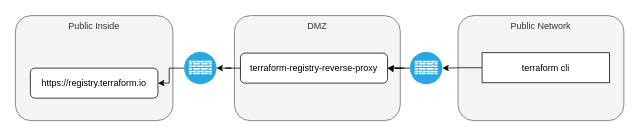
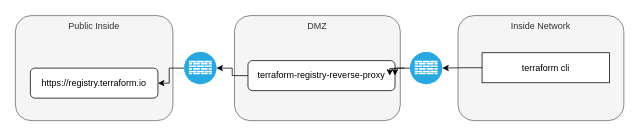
  <mxCell id="0" />
  <mxCell id="1" parent="0" />
- <mxCell id="2" value="Public Network" style="rounded=1;whiteSpace=wrap;html=1;fillColor=#f5f5f5;strokeColor=#666666;fontColor=#333333;verticalAlign=top;" parent="1" vertex="1"><mxGeometry x="610" y="20" width="221" height="140" as="geometry" /></mxCell>
+ <mxCell id="2" value="Inside Network" style="rounded=1;whiteSpace=wrap;html=1;fillColor=#f5f5f5;strokeColor=#666666;fontColor=#333333;verticalAlign=top;" parent="1" vertex="1"><mxGeometry x="610" y="20" width="221" height="140" as="geometry" /></mxCell>
  <mxCell id="3" value="DMZ" style="rounded=1;whiteSpace=wrap;html=1;fillColor=#f5f5f5;strokeColor=#666666;fontColor=#333333;verticalAlign=top;" parent="1" vertex="1"><mxGeometry x="312" y="20" width="221" height="140" as="geometry" /></mxCell>
  <mxCell id="4" value="Public Inside" style="rounded=1;whiteSpace=wrap;html=1;fillColor=#f5f5f5;strokeColor=#666666;fontColor=#333333;verticalAlign=top;" parent="1" vertex="1"><mxGeometry x="20" y="20" width="210" height="140" as="geometry" /></mxCell>
  <mxCell id="5" value="" style="edgeStyle=orthogonalEdgeStyle;rounded=0;orthogonalLoop=1;jettySize=auto;html=1;" parent="1" source="6" target="11" edge="1"><mxGeometry relative="1" as="geometry" /></mxCell>
- <mxCell id="6" value="terraform-registry-reverse-proxy" style="rounded=1;whiteSpace=wrap;html=1;fontSize=12;glass=0;strokeWidth=1;shadow=0;" parent="1" vertex="1"><mxGeometry x="320" y="70" width="196" height="40" as="geometry" /></mxCell>
+ <mxCell id="6" value="terraform-registry-reverse-proxy" style="rounded=1;whiteSpace=wrap;html=1;fontSize=12;glass=0;strokeWidth=1;shadow=0;" parent="1" vertex="1"><mxGeometry x="330" y="80" width="196" height="40" as="geometry" /></mxCell>
  <mxCell id="7" value="https://registry.terraform.io" style="rounded=1;whiteSpace=wrap;html=1;fontSize=12;glass=0;strokeWidth=1;shadow=0;" parent="1" vertex="1"><mxGeometry x="40" y="90" width="170" height="40" as="geometry" /></mxCell>
  <mxCell id="8" style="edgeStyle=orthogonalEdgeStyle;rounded=0;orthogonalLoop=1;jettySize=auto;html=1;entryX=1;entryY=0.5;entryDx=0;entryDy=0;entryPerimeter=0;" parent="1" source="9" target="14" edge="1"><mxGeometry relative="1" as="geometry" /></mxCell>
  <mxCell id="9" value="terraform cli" style="whiteSpace=wrap;html=1;fontSize=12;glass=0;strokeWidth=1;shadow=0;rounded=0;" parent="1" vertex="1"><mxGeometry x="642" y="69.5" width="170" height="40" as="geometry" /></mxCell>
  <mxCell id="10" value="" style="edgeStyle=orthogonalEdgeStyle;rounded=0;orthogonalLoop=1;jettySize=auto;html=1;" parent="1" source="11" target="7" edge="1"><mxGeometry relative="1" as="geometry" /></mxCell>
  <mxCell id="11" value="" style="fillColor=#28A8E0;verticalLabelPosition=bottom;sketch=0;html=1;strokeColor=#ffffff;verticalAlign=top;align=center;points=[[0.145,0.145,0],[0.5,0,0],[0.855,0.145,0],[1,0.5,0],[0.855,0.855,0],[0.5,1,0],[0.145,0.855,0],[0,0.5,0]];pointerEvents=1;shape=mxgraph.cisco_safe.compositeIcon;bgIcon=ellipse;resIcon=mxgraph.cisco_safe.capability.firewall;" parent="1" vertex="1"><mxGeometry x="245" y="68.5" width="43" height="43" as="geometry" /></mxCell>
  <mxCell id="12" value="" style="edgeStyle=orthogonalEdgeStyle;rounded=0;orthogonalLoop=1;jettySize=auto;html=1;" parent="1" target="6" edge="1"><mxGeometry relative="1" as="geometry"><mxPoint x="539" y="90" as="sourcePoint" /></mxGeometry></mxCell>
  <mxCell id="13" value="" style="edgeStyle=orthogonalEdgeStyle;rounded=0;orthogonalLoop=1;jettySize=auto;html=1;" parent="1" source="14" target="6" edge="1"><mxGeometry relative="1" as="geometry" /></mxCell>
  <mxCell id="14" value="" style="fillColor=#28A8E0;verticalLabelPosition=bottom;sketch=0;html=1;strokeColor=#ffffff;verticalAlign=top;align=center;points=[[0.145,0.145,0],[0.5,0,0],[0.855,0.145,0],[1,0.5,0],[0.855,0.855,0],[0.5,1,0],[0.145,0.855,0],[0,0.5,0]];pointerEvents=1;shape=mxgraph.cisco_safe.compositeIcon;bgIcon=ellipse;resIcon=mxgraph.cisco_safe.capability.firewall;" parent="1" vertex="1"><mxGeometry x="546" y="68.5" width="43" height="43" as="geometry" /></mxCell>
